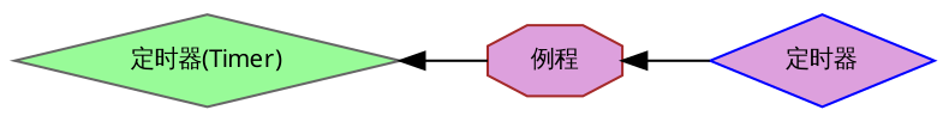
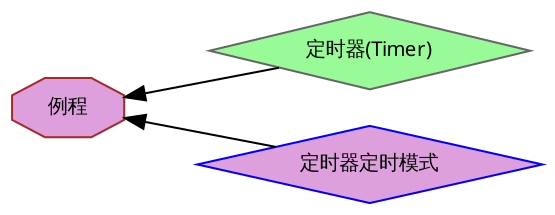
  digraph {
    rankdir=LR
    node [fillcolor=plum fontname="黑体" fontsize=10 shape=diamond style=filled]
    edge [dir=back fontname="黑体" fontsize=10 labelfontname="黑体" labelfontsize=10 shape=plaintext style=solid]
    n1 [color=gray40 fillcolor=palegreen fontcolor=black height=0.2 label="定时器(Timer)" width=0.4]
-   n2 [color=blue height=0.2 label="定时器" width=0.4]
+   n2 [color=blue height=0.2 label="定时器定时模式" width=0.4]
    n3 [color=brown height=0.2 label="例程" shape=octagon width=0.4]
-   n1 -> n3
+   n3 -> n1
    n3 -> n2
  }
